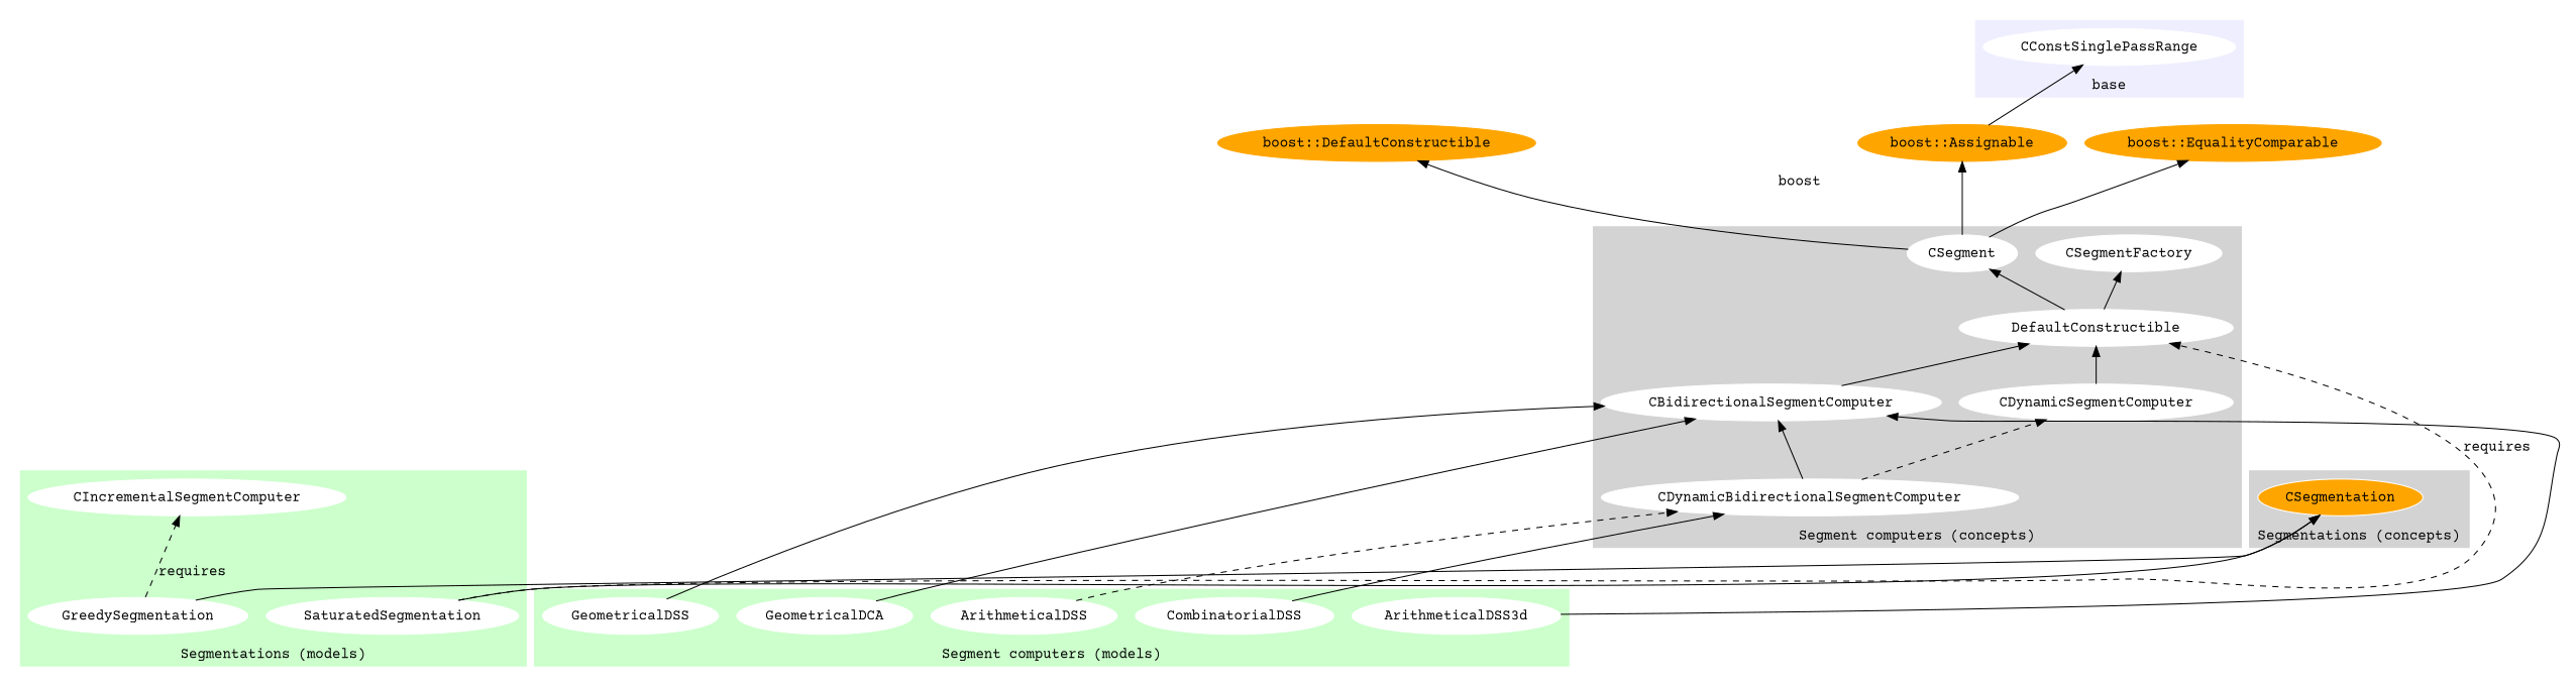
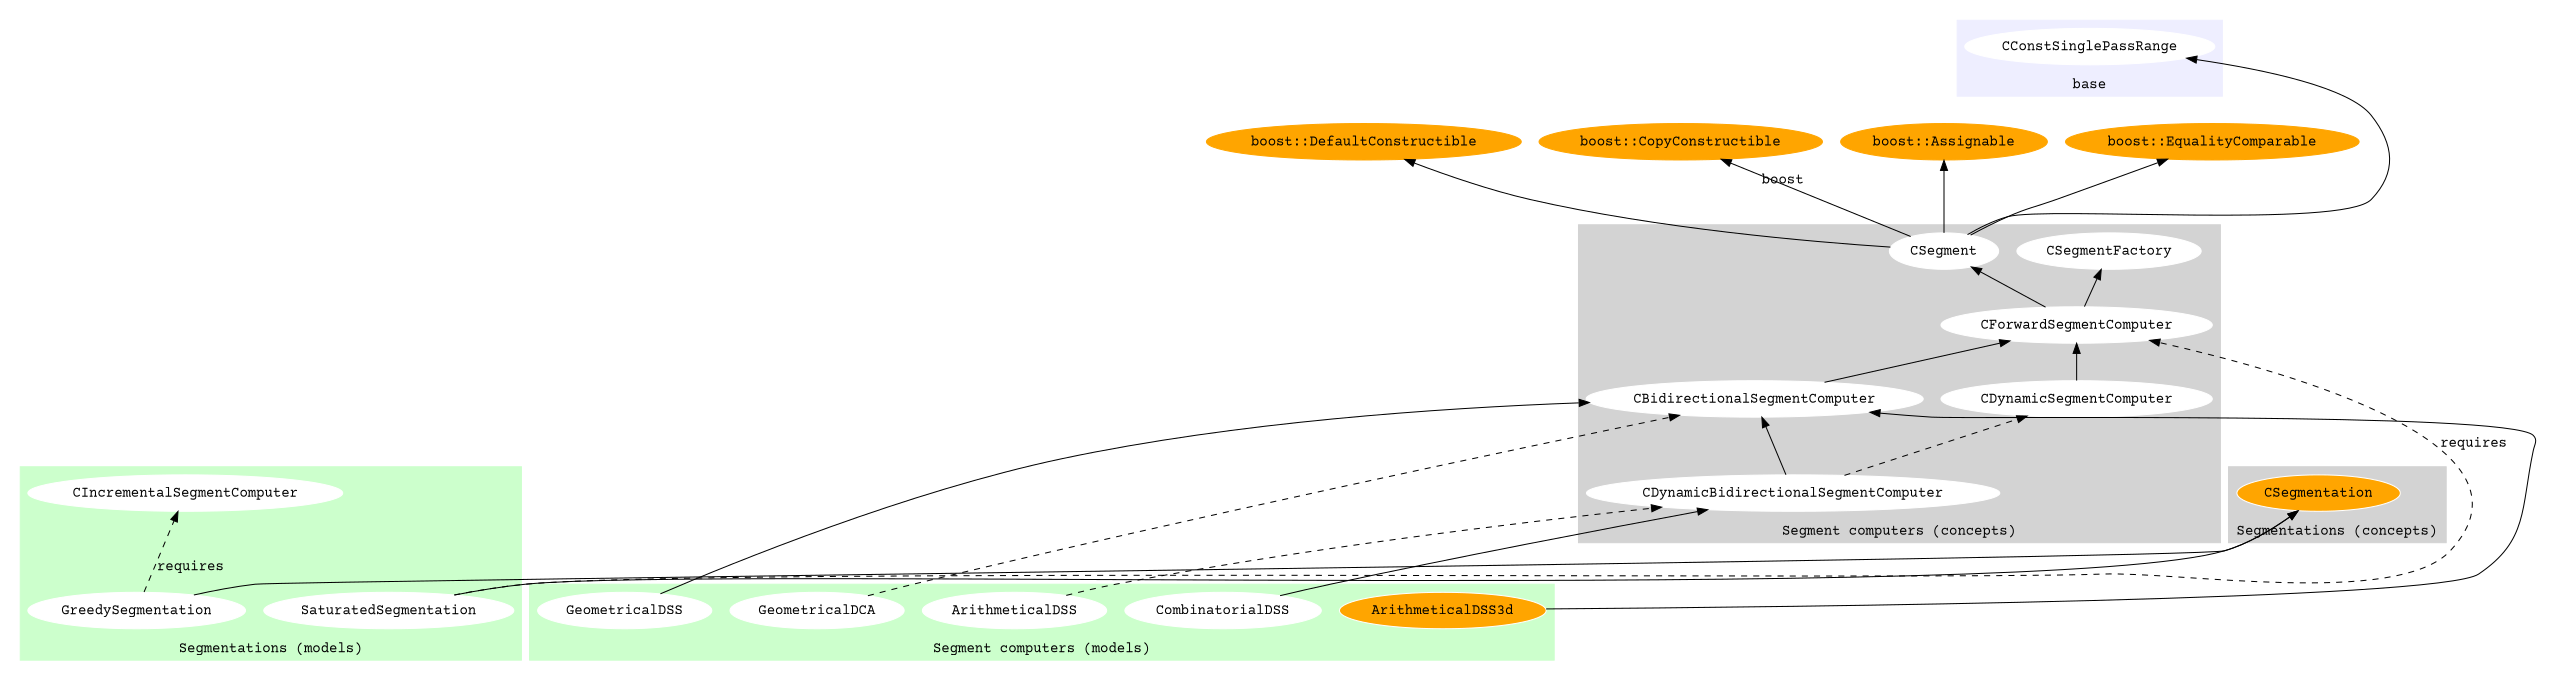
  digraph {
    fontname="Courier Prime"
    rankdir=BT
    node [color=white fontname="Courier Prime" style=filled]
    edge [fontname="Courier Prime"]
    "boost::DefaultConstructible" [color=orange]
+   "boost::CopyConstructible" [color=orange]
    "boost::Assignable" [color=orange]
    "boost::EqualityComparable" [color=orange]
    CConstSinglePassRange
    CSegmentation [fillcolor=orange]
    CSegment
    CSegmentFactory
-   CForwardSegmentComputer [label=DefaultConstructible]
+   CForwardSegmentComputer
    CBidirectionalSegmentComputer
    CDynamicSegmentComputer
    CDynamicBidirectionalSegmentComputer
    GeometricalDSS
    GeometricalDCA
-   ArithmeticalDSS3d
+   ArithmeticalDSS3d [fillcolor=orange]
    ArithmeticalDSS
    CombinatorialDSS
    GreedySegmentation
    CIncrementalSegmentComputer
    SaturatedSegmentation
    subgraph cluster_1 {
      rank=same
      style=invis
      subgraph cluster_2 {
        color=white
        label=boost
        rank=same
        style=filled
        "boost::DefaultConstructible"
+       "boost::CopyConstructible"
        "boost::Assignable"
        "boost::EqualityComparable"
      }
      subgraph cluster_3 {
        color="#eeeeff"
        label=base
        rank=same
        style=filled
        CConstSinglePassRange
      }
    }
    subgraph cluster_4 {
      rank=same
      style=invis
      subgraph cluster_5 {
        color=lightgrey
        label="Segmentations (concepts)"
        rank=same
        style=filled
        CSegmentation
      }
      subgraph cluster_6 {
        color=lightgrey
        label="Segment computers (concepts)"
        rank=same
        style=filled
        CSegment
        CSegmentFactory
        CForwardSegmentComputer
        CBidirectionalSegmentComputer
        CDynamicSegmentComputer
        CDynamicBidirectionalSegmentComputer
      }
    }
    subgraph cluster_7 {
      rank=same
      style=invis
      subgraph cluster_8 {
        color="#ccffcc"
        label="Segment computers (models)"
        rank=same
        style=filled
        GeometricalDSS
        GeometricalDCA
        ArithmeticalDSS3d
        ArithmeticalDSS
        CombinatorialDSS
      }
      subgraph cluster_9 {
        color="#ccffcc"
        label="Segmentations (models)"
        rank=same
        style=filled
        GreedySegmentation
        CIncrementalSegmentComputer
        SaturatedSegmentation
      }
    }
    CSegment -> "boost::DefaultConstructible"
+   CSegment -> "boost::CopyConstructible"
    CSegment -> "boost::Assignable"
    CSegment -> "boost::EqualityComparable"
-   "boost::Assignable" -> CConstSinglePassRange
+   CSegment -> CConstSinglePassRange
    CForwardSegmentComputer -> CSegment
    CForwardSegmentComputer -> CSegmentFactory
    CBidirectionalSegmentComputer -> CForwardSegmentComputer
    CDynamicSegmentComputer -> CForwardSegmentComputer
    CDynamicBidirectionalSegmentComputer -> CBidirectionalSegmentComputer
    CDynamicBidirectionalSegmentComputer -> CDynamicSegmentComputer [style=dashed]
    GeometricalDSS -> CBidirectionalSegmentComputer
-   GeometricalDCA -> CBidirectionalSegmentComputer
+   GeometricalDCA -> CBidirectionalSegmentComputer [style=dashed]
    ArithmeticalDSS3d -> CBidirectionalSegmentComputer
    ArithmeticalDSS -> CDynamicBidirectionalSegmentComputer [style=dashed]
    CombinatorialDSS -> CDynamicBidirectionalSegmentComputer
    GreedySegmentation -> CSegmentation
    GreedySegmentation -> CIncrementalSegmentComputer [label=requires style=dashed]
    SaturatedSegmentation -> CSegmentation
    SaturatedSegmentation -> CForwardSegmentComputer [label=requires style=dashed]
  }
